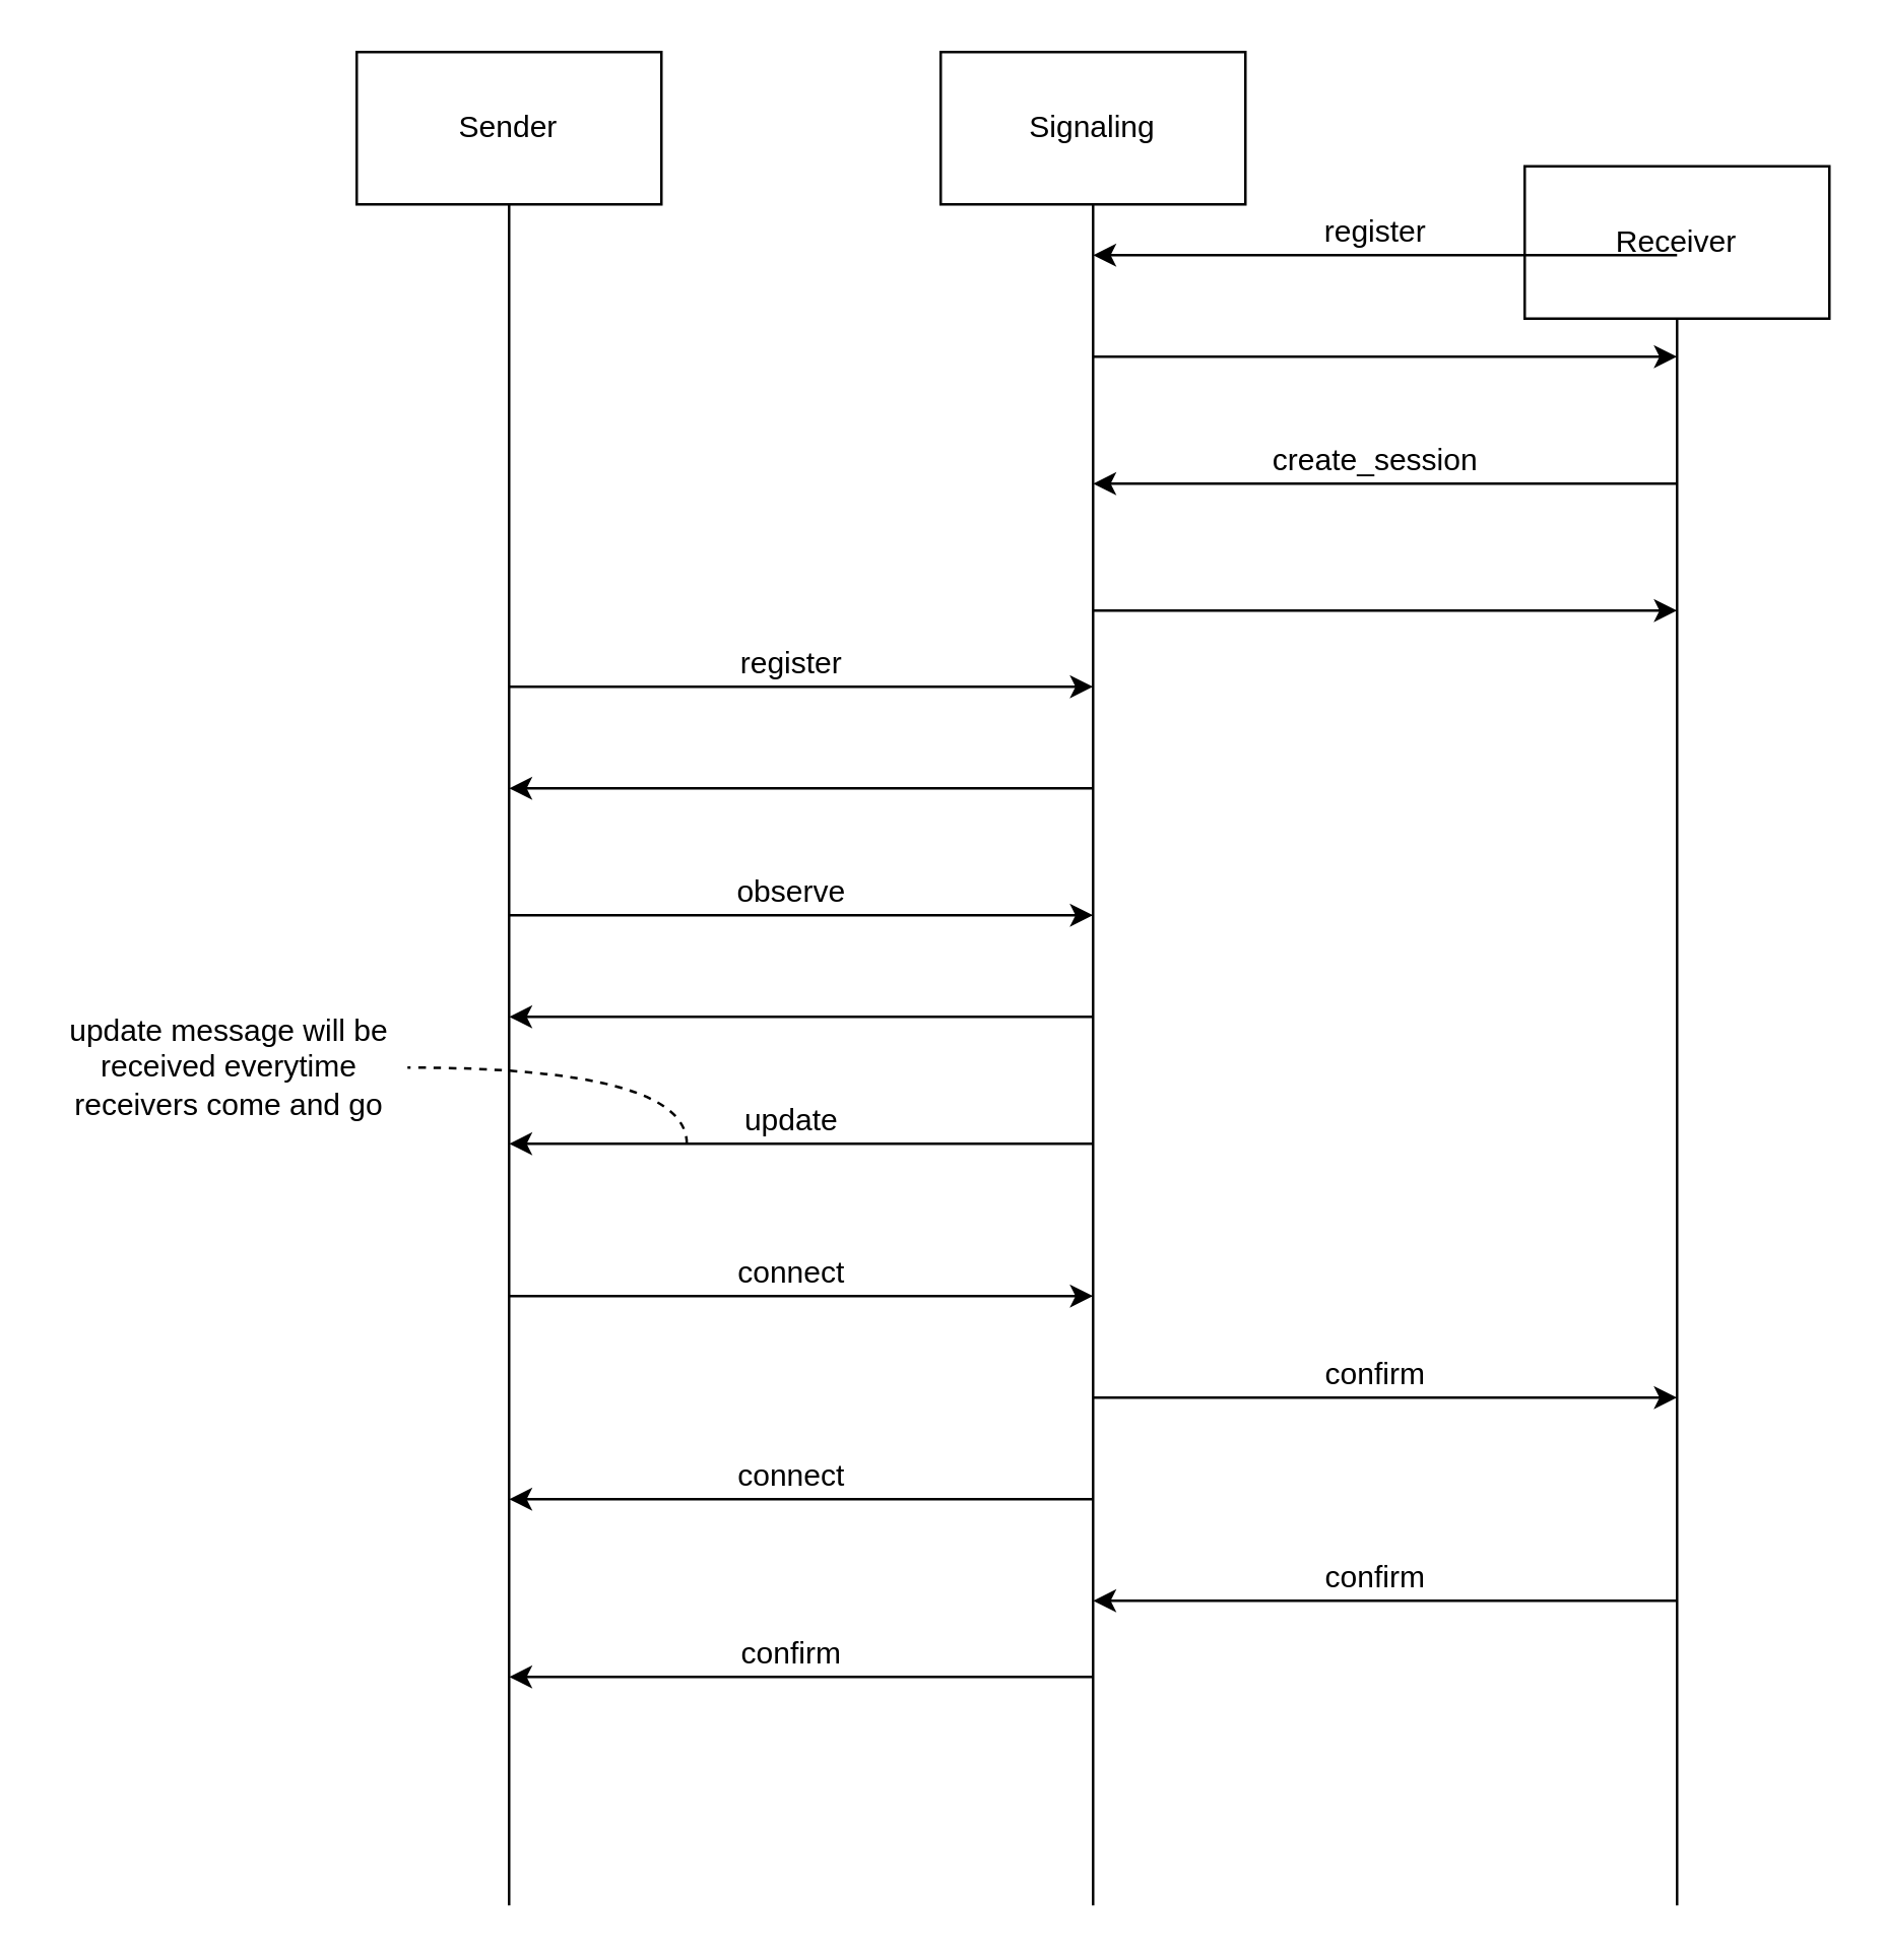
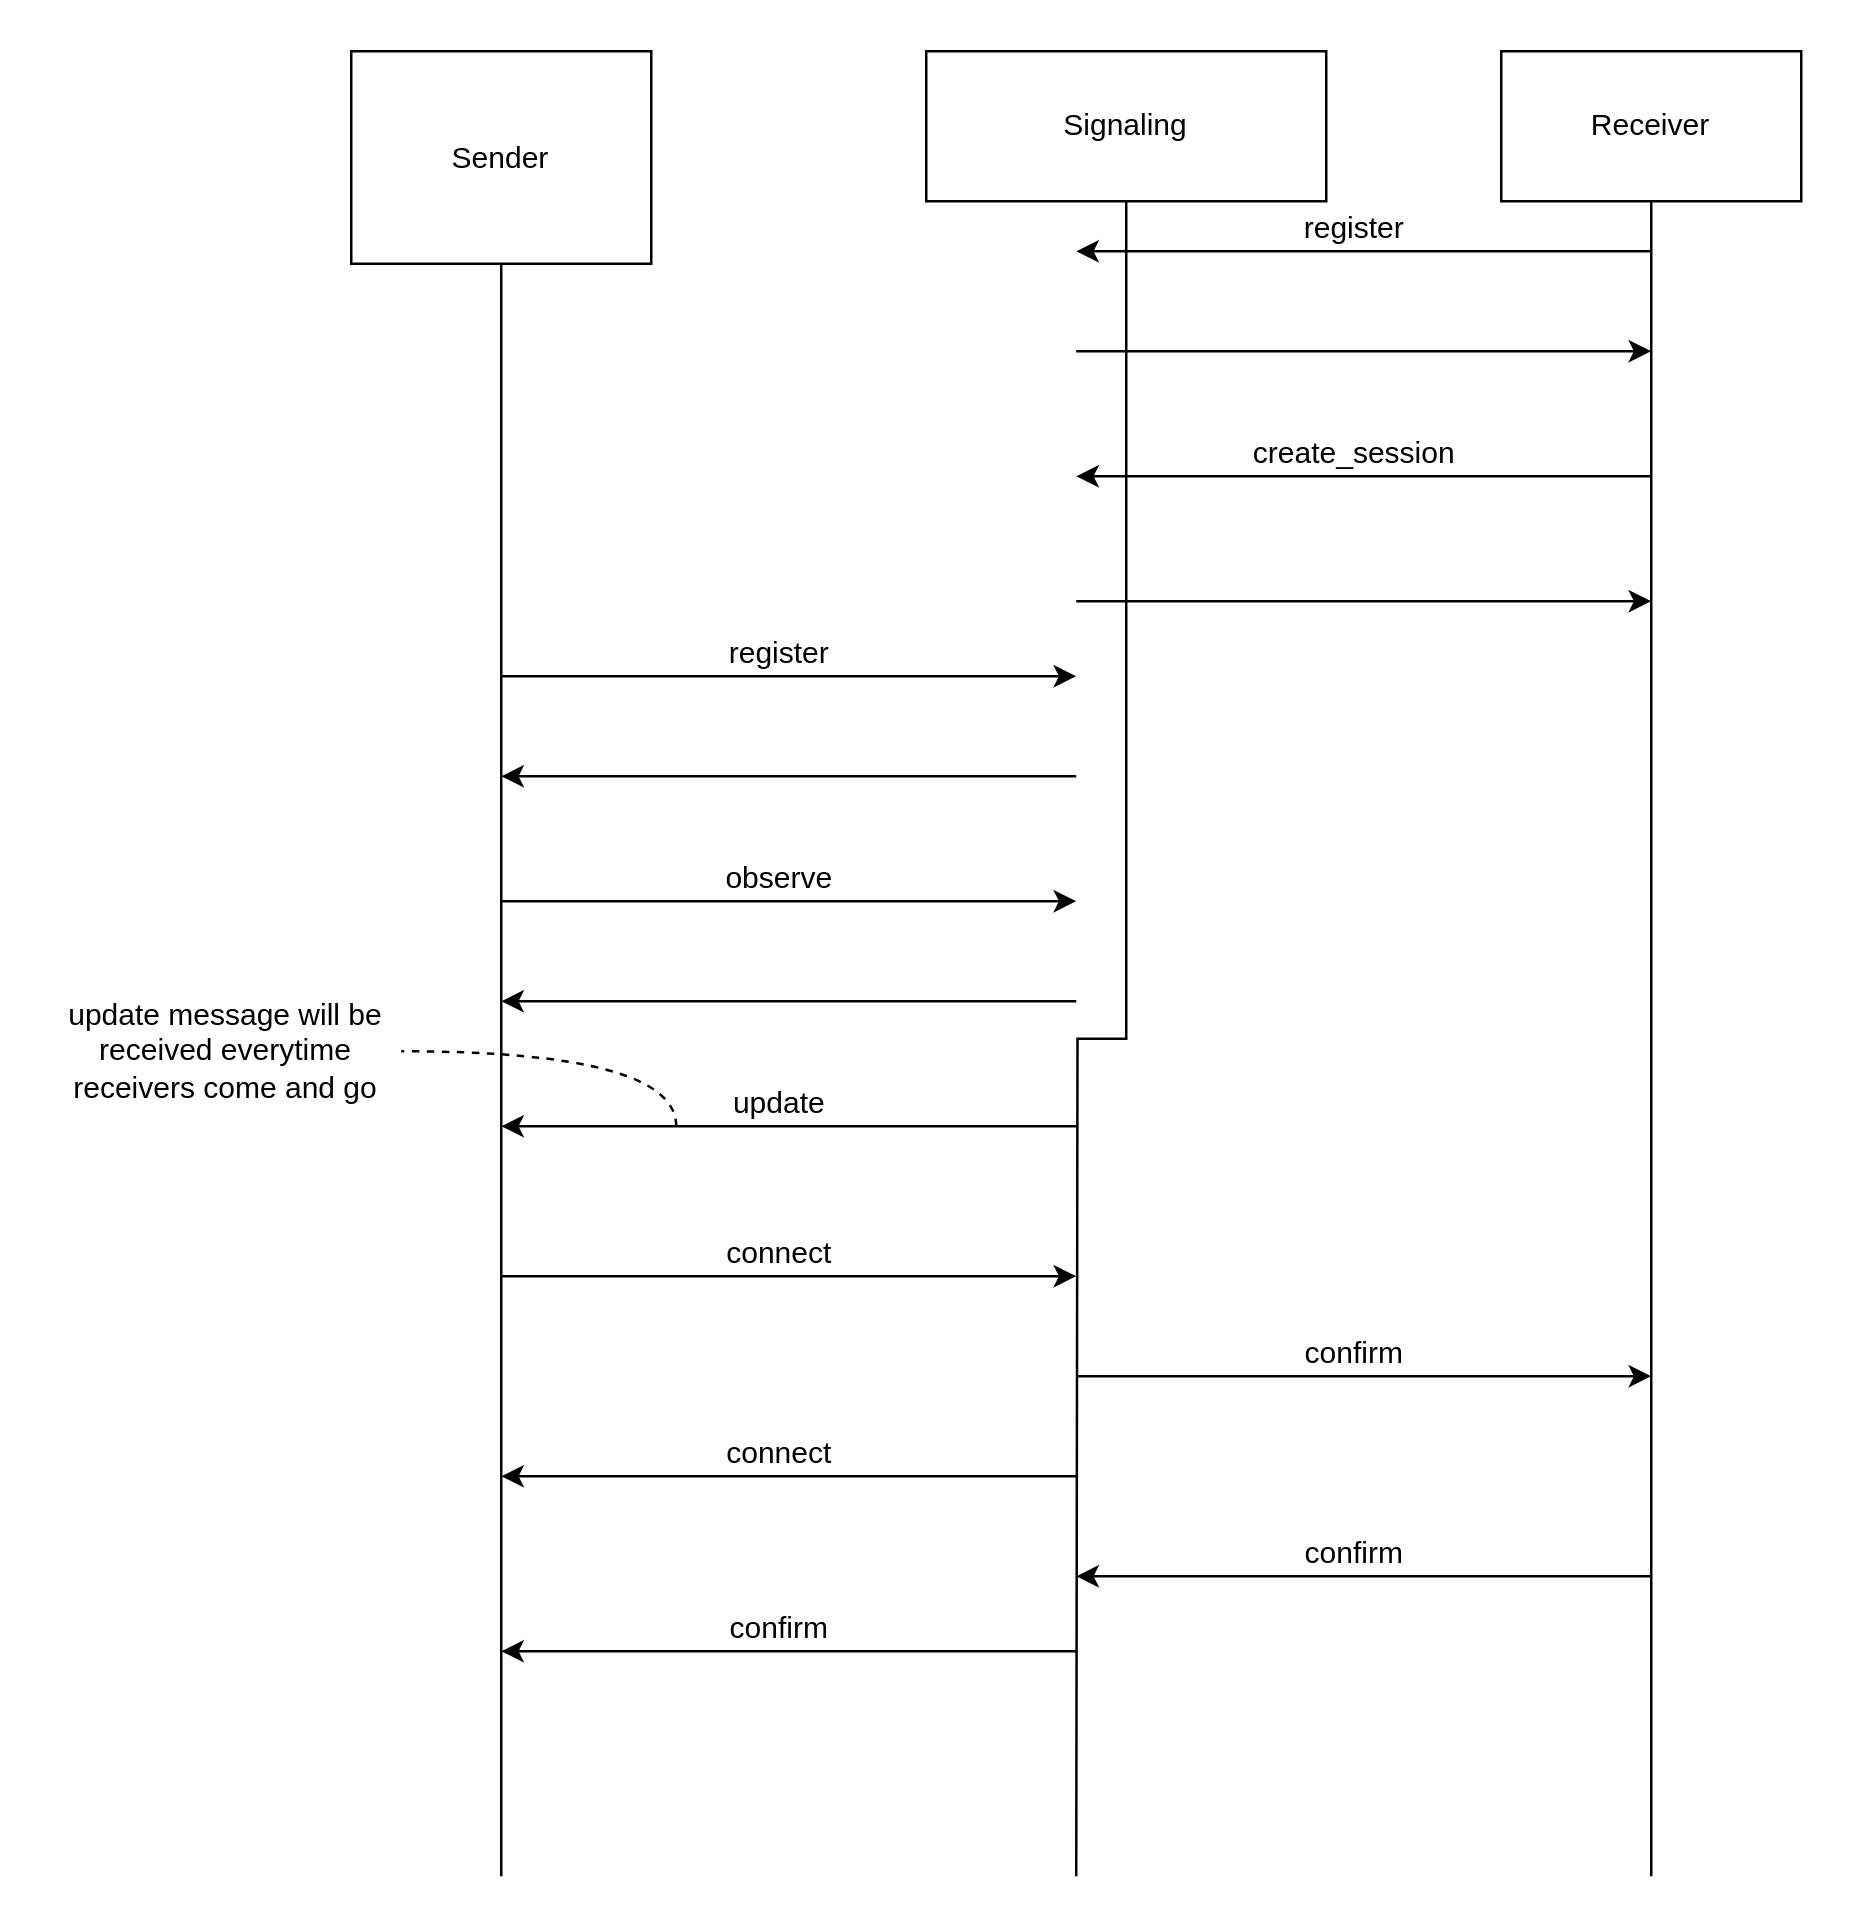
  <mxCell id="0" />
  <mxCell id="1" parent="0" />
  <mxCell id="2" style="edgeStyle=orthogonalEdgeStyle;rounded=0;orthogonalLoop=1;jettySize=auto;html=1;exitX=0.5;exitY=1;exitDx=0;exitDy=0;endArrow=none;endFill=0;" edge="1" parent="1" source="3"><mxGeometry relative="1" as="geometry"><mxPoint x="200" y="750" as="targetPoint" /></mxGeometry></mxCell>
- <mxCell id="3" value="Sender" style="rounded=0;whiteSpace=wrap;html=1;" vertex="1" parent="1"><mxGeometry x="140" y="20" width="120" height="60" as="geometry" /></mxCell>
+ <mxCell id="3" value="Sender" style="rounded=0;whiteSpace=wrap;html=1;" vertex="1" parent="1"><mxGeometry x="140" y="20" width="120" height="85" as="geometry" /></mxCell>
  <mxCell id="4" style="edgeStyle=orthogonalEdgeStyle;rounded=0;orthogonalLoop=1;jettySize=auto;html=1;exitX=0.5;exitY=1;exitDx=0;exitDy=0;endArrow=none;endFill=0;" edge="1" parent="1" source="5"><mxGeometry relative="1" as="geometry"><mxPoint x="430" y="750" as="targetPoint" /></mxGeometry></mxCell>
- <mxCell id="5" value="Signaling" style="rounded=0;whiteSpace=wrap;html=1;" vertex="1" parent="1"><mxGeometry x="370" y="20" width="120" height="60" as="geometry" /></mxCell>
+ <mxCell id="5" value="Signaling" style="rounded=0;whiteSpace=wrap;html=1;" vertex="1" parent="1"><mxGeometry x="370" y="20" width="160" height="60" as="geometry" /></mxCell>
  <mxCell id="6" style="edgeStyle=orthogonalEdgeStyle;rounded=0;orthogonalLoop=1;jettySize=auto;html=1;exitX=0.5;exitY=1;exitDx=0;exitDy=0;endArrow=none;endFill=0;" edge="1" parent="1" source="7"><mxGeometry relative="1" as="geometry"><mxPoint x="660" y="750" as="targetPoint" /></mxGeometry></mxCell>
- <mxCell id="7" value="Receiver" style="rounded=0;whiteSpace=wrap;html=1;" vertex="1" parent="1"><mxGeometry x="600" y="65" width="120" height="60" as="geometry" /></mxCell>
+ <mxCell id="7" value="Receiver" style="rounded=0;whiteSpace=wrap;html=1;" vertex="1" parent="1"><mxGeometry x="600" y="20" width="120" height="60" as="geometry" /></mxCell>
  <mxCell id="8" value="" style="endArrow=classic;html=1;" edge="1" parent="1"><mxGeometry width="50" height="50" relative="1" as="geometry"><mxPoint x="660" y="100" as="sourcePoint" /><mxPoint x="430" y="100" as="targetPoint" /></mxGeometry></mxCell>
  <mxCell id="9" value="register" style="text;html=1;resizable=0;points=[];align=center;verticalAlign=middle;labelBackgroundColor=#ffffff;" vertex="1" connectable="0" parent="8"><mxGeometry x="-0.079" relative="1" as="geometry"><mxPoint x="-14" y="-10" as="offset" /></mxGeometry></mxCell>
  <mxCell id="10" value="" style="endArrow=classic;html=1;" edge="1" parent="1"><mxGeometry width="50" height="50" relative="1" as="geometry"><mxPoint x="430" y="140" as="sourcePoint" /><mxPoint x="660" y="140" as="targetPoint" /></mxGeometry></mxCell>
  <mxCell id="11" value="" style="endArrow=classic;html=1;" edge="1" parent="1"><mxGeometry width="50" height="50" relative="1" as="geometry"><mxPoint x="660" y="190" as="sourcePoint" /><mxPoint x="430" y="190" as="targetPoint" /></mxGeometry></mxCell>
  <mxCell id="12" value="create_session" style="text;html=1;resizable=0;points=[];align=center;verticalAlign=middle;labelBackgroundColor=#ffffff;" vertex="1" connectable="0" parent="11"><mxGeometry x="-0.079" relative="1" as="geometry"><mxPoint x="-14" y="-10" as="offset" /></mxGeometry></mxCell>
  <mxCell id="13" value="" style="endArrow=classic;html=1;" edge="1" parent="1"><mxGeometry width="50" height="50" relative="1" as="geometry"><mxPoint x="430" y="240" as="sourcePoint" /><mxPoint x="660" y="240" as="targetPoint" /></mxGeometry></mxCell>
  <mxCell id="14" value="" style="endArrow=none;html=1;startArrow=classic;startFill=1;endFill=0;" edge="1" parent="1"><mxGeometry width="50" height="50" relative="1" as="geometry"><mxPoint x="430" y="270" as="sourcePoint" /><mxPoint x="200" y="270" as="targetPoint" /></mxGeometry></mxCell>
  <mxCell id="15" value="register" style="text;html=1;resizable=0;points=[];align=center;verticalAlign=middle;labelBackgroundColor=#ffffff;" vertex="1" connectable="0" parent="14"><mxGeometry x="-0.079" relative="1" as="geometry"><mxPoint x="-14" y="-10" as="offset" /></mxGeometry></mxCell>
  <mxCell id="16" value="" style="endArrow=classic;html=1;" edge="1" parent="1"><mxGeometry width="50" height="50" relative="1" as="geometry"><mxPoint x="430" y="310" as="sourcePoint" /><mxPoint x="200" y="310" as="targetPoint" /></mxGeometry></mxCell>
  <mxCell id="17" value="" style="endArrow=none;html=1;startArrow=classic;startFill=1;endFill=0;" edge="1" parent="1"><mxGeometry width="50" height="50" relative="1" as="geometry"><mxPoint x="430" y="360" as="sourcePoint" /><mxPoint x="200" y="360" as="targetPoint" /></mxGeometry></mxCell>
  <mxCell id="18" value="observe" style="text;html=1;resizable=0;points=[];align=center;verticalAlign=middle;labelBackgroundColor=#ffffff;" vertex="1" connectable="0" parent="17"><mxGeometry x="-0.079" relative="1" as="geometry"><mxPoint x="-14" y="-10" as="offset" /></mxGeometry></mxCell>
  <mxCell id="19" value="" style="endArrow=classic;html=1;" edge="1" parent="1"><mxGeometry width="50" height="50" relative="1" as="geometry"><mxPoint x="430" y="400" as="sourcePoint" /><mxPoint x="200" y="400" as="targetPoint" /></mxGeometry></mxCell>
  <mxCell id="20" value="" style="endArrow=none;html=1;startArrow=classic;startFill=1;endFill=0;" edge="1" parent="1"><mxGeometry width="50" height="50" relative="1" as="geometry"><mxPoint x="430" y="510" as="sourcePoint" /><mxPoint x="200" y="510" as="targetPoint" /></mxGeometry></mxCell>
  <mxCell id="21" value="connect" style="text;html=1;resizable=0;points=[];align=center;verticalAlign=middle;labelBackgroundColor=#ffffff;" vertex="1" connectable="0" parent="20"><mxGeometry x="-0.079" relative="1" as="geometry"><mxPoint x="-14" y="-10" as="offset" /></mxGeometry></mxCell>
  <mxCell id="22" value="" style="endArrow=classic;html=1;" edge="1" parent="1"><mxGeometry width="50" height="50" relative="1" as="geometry"><mxPoint x="430" y="550" as="sourcePoint" /><mxPoint x="660" y="550" as="targetPoint" /></mxGeometry></mxCell>
  <mxCell id="23" value="confirm" style="text;html=1;resizable=0;points=[];align=center;verticalAlign=middle;labelBackgroundColor=#ffffff;" vertex="1" connectable="0" parent="22"><mxGeometry x="0.087" y="-3" relative="1" as="geometry"><mxPoint x="-15" y="-13" as="offset" /></mxGeometry></mxCell>
  <mxCell id="24" value="" style="endArrow=classic;html=1;" edge="1" parent="1"><mxGeometry width="50" height="50" relative="1" as="geometry"><mxPoint x="430" y="450" as="sourcePoint" /><mxPoint x="200" y="450" as="targetPoint" /></mxGeometry></mxCell>
  <mxCell id="25" value="update" style="text;html=1;resizable=0;points=[];align=center;verticalAlign=middle;labelBackgroundColor=#ffffff;" vertex="1" connectable="0" parent="24"><mxGeometry x="0.087" y="-1" relative="1" as="geometry"><mxPoint x="5" y="-9" as="offset" /></mxGeometry></mxCell>
  <mxCell id="26" value="update message will be received everytime receivers come and go" style="text;html=1;strokeColor=none;fillColor=none;align=center;verticalAlign=middle;whiteSpace=wrap;rounded=0;dashed=1;" vertex="1" parent="1"><mxGeometry x="20" y="390" width="140" height="60" as="geometry" /></mxCell>
  <mxCell id="27" value="" style="endArrow=none;dashed=1;html=1;entryX=1;entryY=0.5;entryDx=0;entryDy=0;edgeStyle=orthogonalEdgeStyle;curved=1;" edge="1" parent="1" target="26"><mxGeometry width="50" height="50" relative="1" as="geometry"><mxPoint x="270" y="450" as="sourcePoint" /><mxPoint x="260" y="410" as="targetPoint" /><Array as="points"><mxPoint x="270" y="420" /></Array></mxGeometry></mxCell>
  <mxCell id="28" value="" style="endArrow=classic;html=1;" edge="1" parent="1"><mxGeometry width="50" height="50" relative="1" as="geometry"><mxPoint x="430" y="590" as="sourcePoint" /><mxPoint x="200" y="590" as="targetPoint" /></mxGeometry></mxCell>
  <mxCell id="29" value="connect" style="text;html=1;resizable=0;points=[];align=center;verticalAlign=middle;labelBackgroundColor=#ffffff;" vertex="1" connectable="0" parent="28"><mxGeometry x="0.087" y="-1" relative="1" as="geometry"><mxPoint x="5" y="-9" as="offset" /></mxGeometry></mxCell>
  <mxCell id="30" value="" style="endArrow=classic;html=1;" edge="1" parent="1"><mxGeometry width="50" height="50" relative="1" as="geometry"><mxPoint x="430" y="660" as="sourcePoint" /><mxPoint x="200" y="660" as="targetPoint" /></mxGeometry></mxCell>
  <mxCell id="31" value="confirm" style="text;html=1;resizable=0;points=[];align=center;verticalAlign=middle;labelBackgroundColor=#ffffff;" vertex="1" connectable="0" parent="30"><mxGeometry x="0.087" y="-1" relative="1" as="geometry"><mxPoint x="5" y="-9" as="offset" /></mxGeometry></mxCell>
  <mxCell id="32" value="" style="endArrow=classic;html=1;" edge="1" parent="1"><mxGeometry width="50" height="50" relative="1" as="geometry"><mxPoint x="660" y="630" as="sourcePoint" /><mxPoint x="430" y="630" as="targetPoint" /></mxGeometry></mxCell>
  <mxCell id="33" value="confirm" style="text;html=1;resizable=0;points=[];align=center;verticalAlign=middle;labelBackgroundColor=#ffffff;" vertex="1" connectable="0" parent="32"><mxGeometry x="0.087" y="-1" relative="1" as="geometry"><mxPoint x="5" y="-9" as="offset" /></mxGeometry></mxCell>
